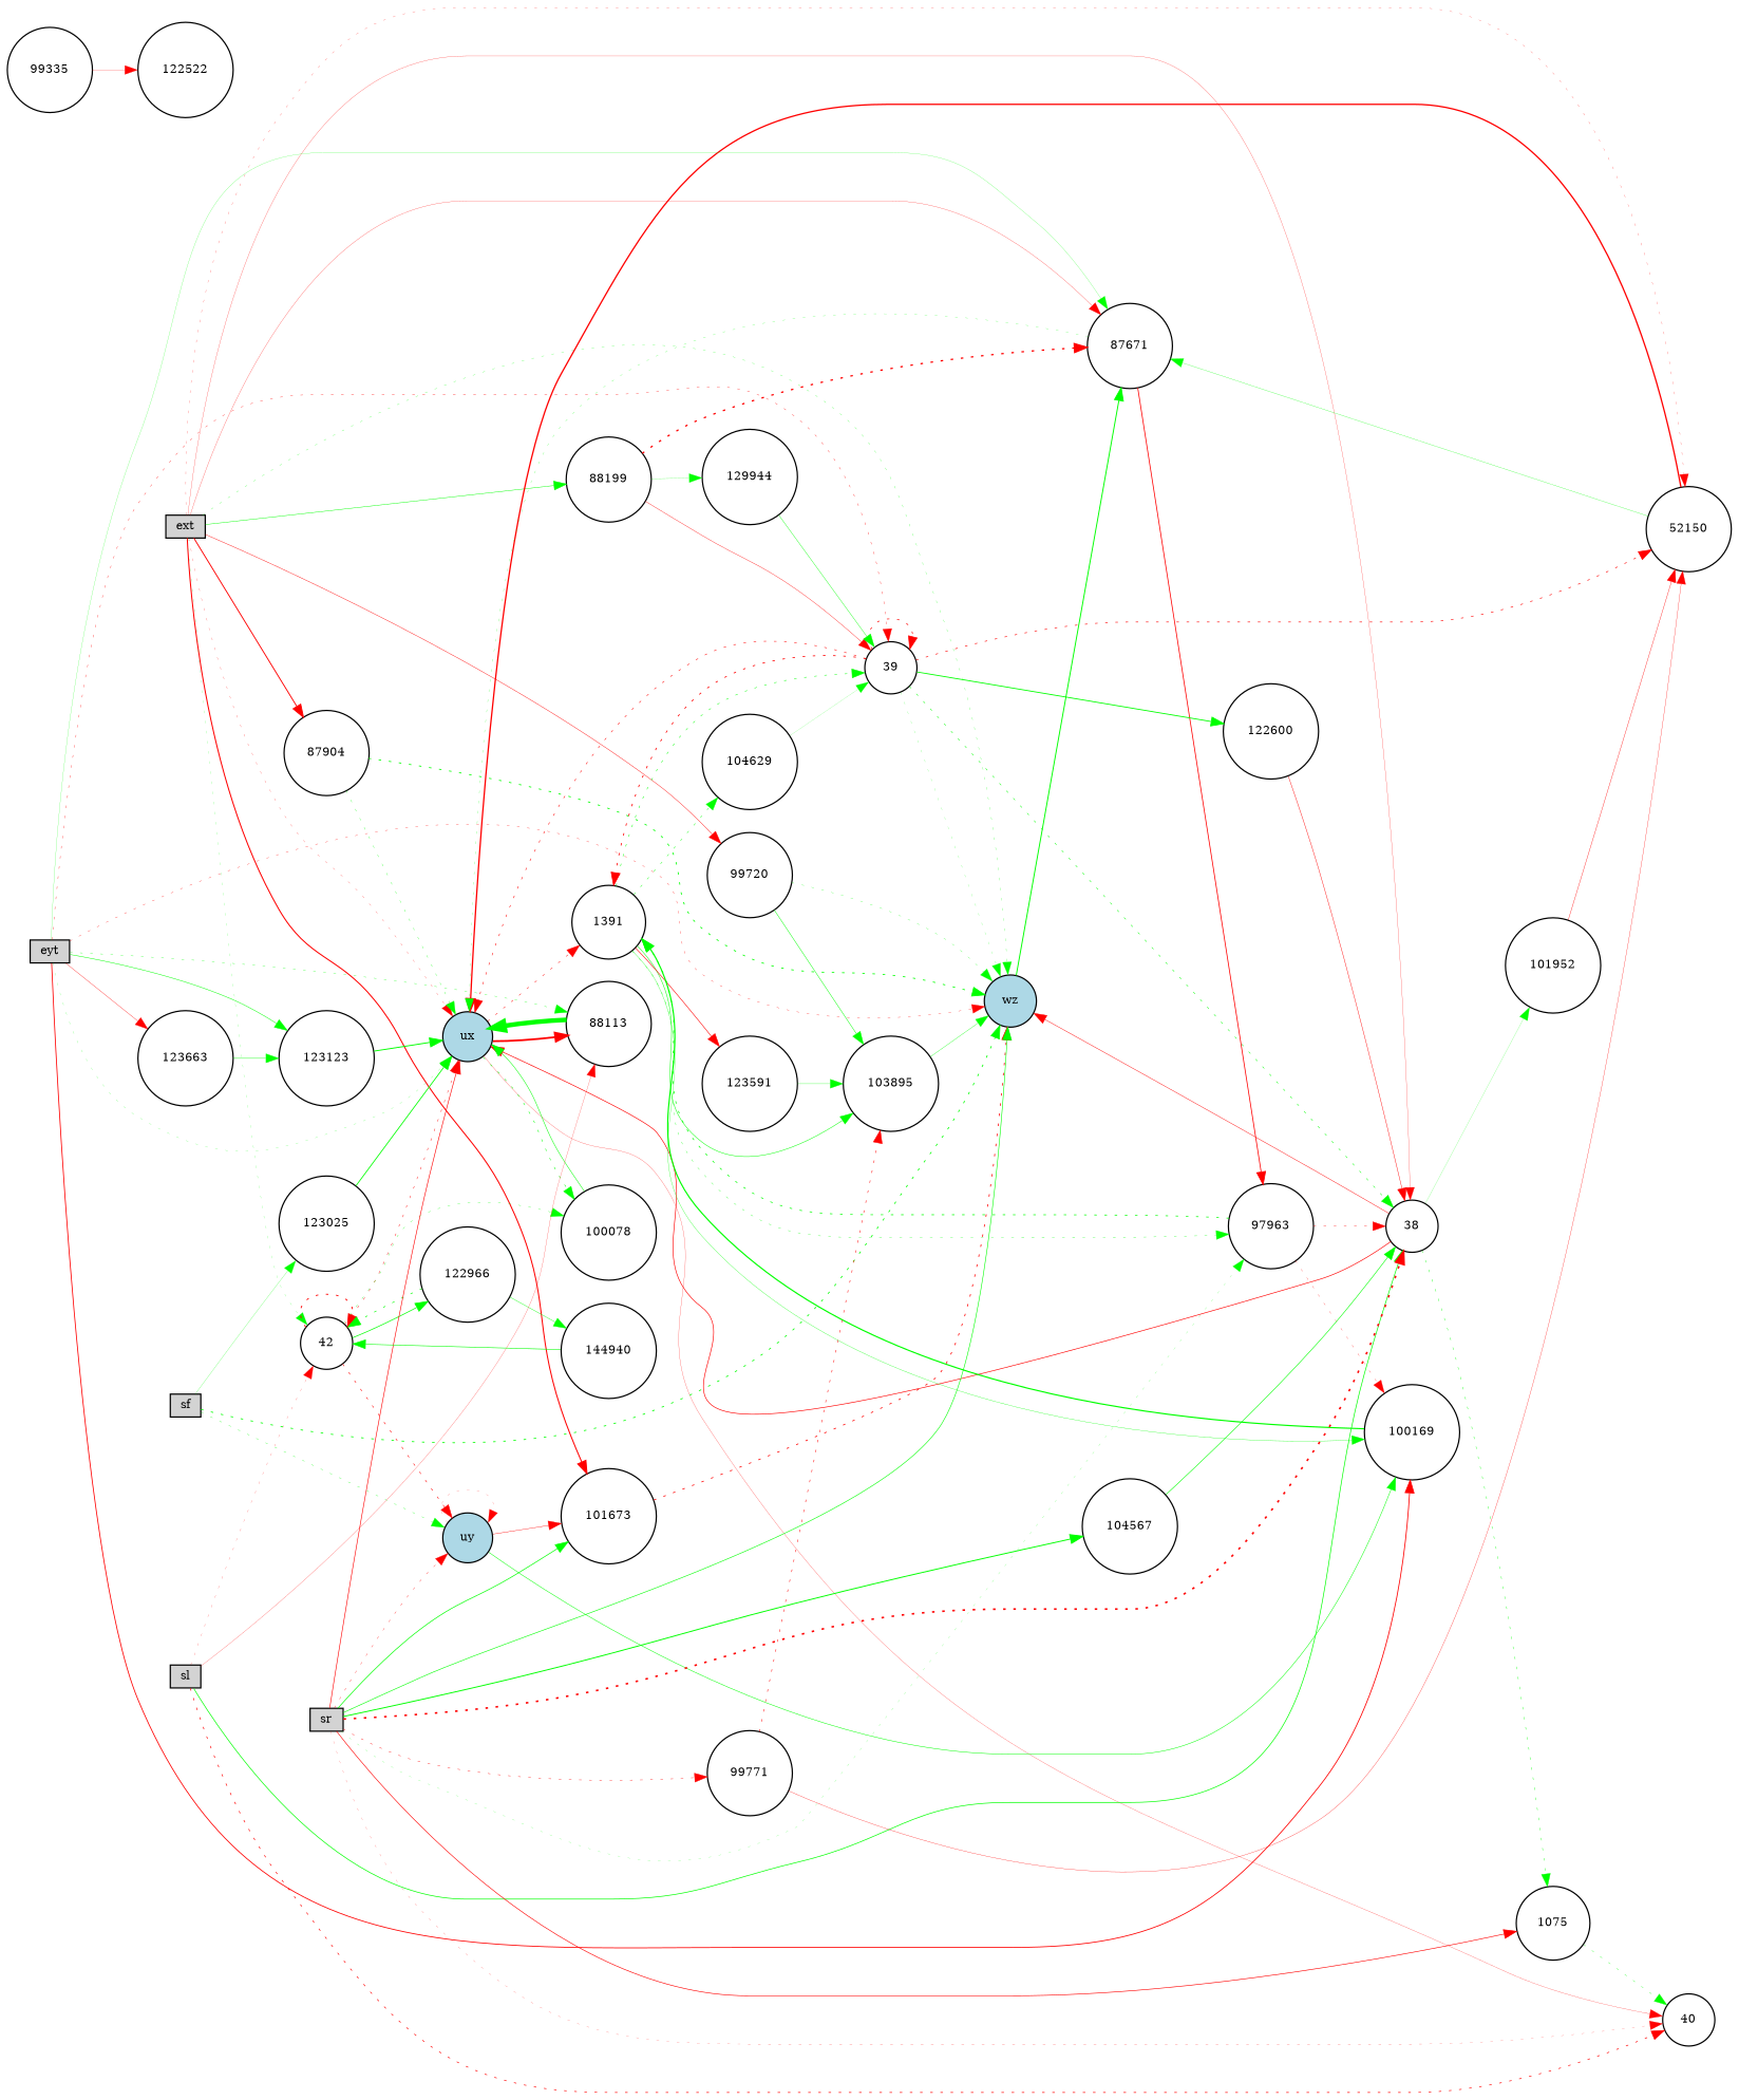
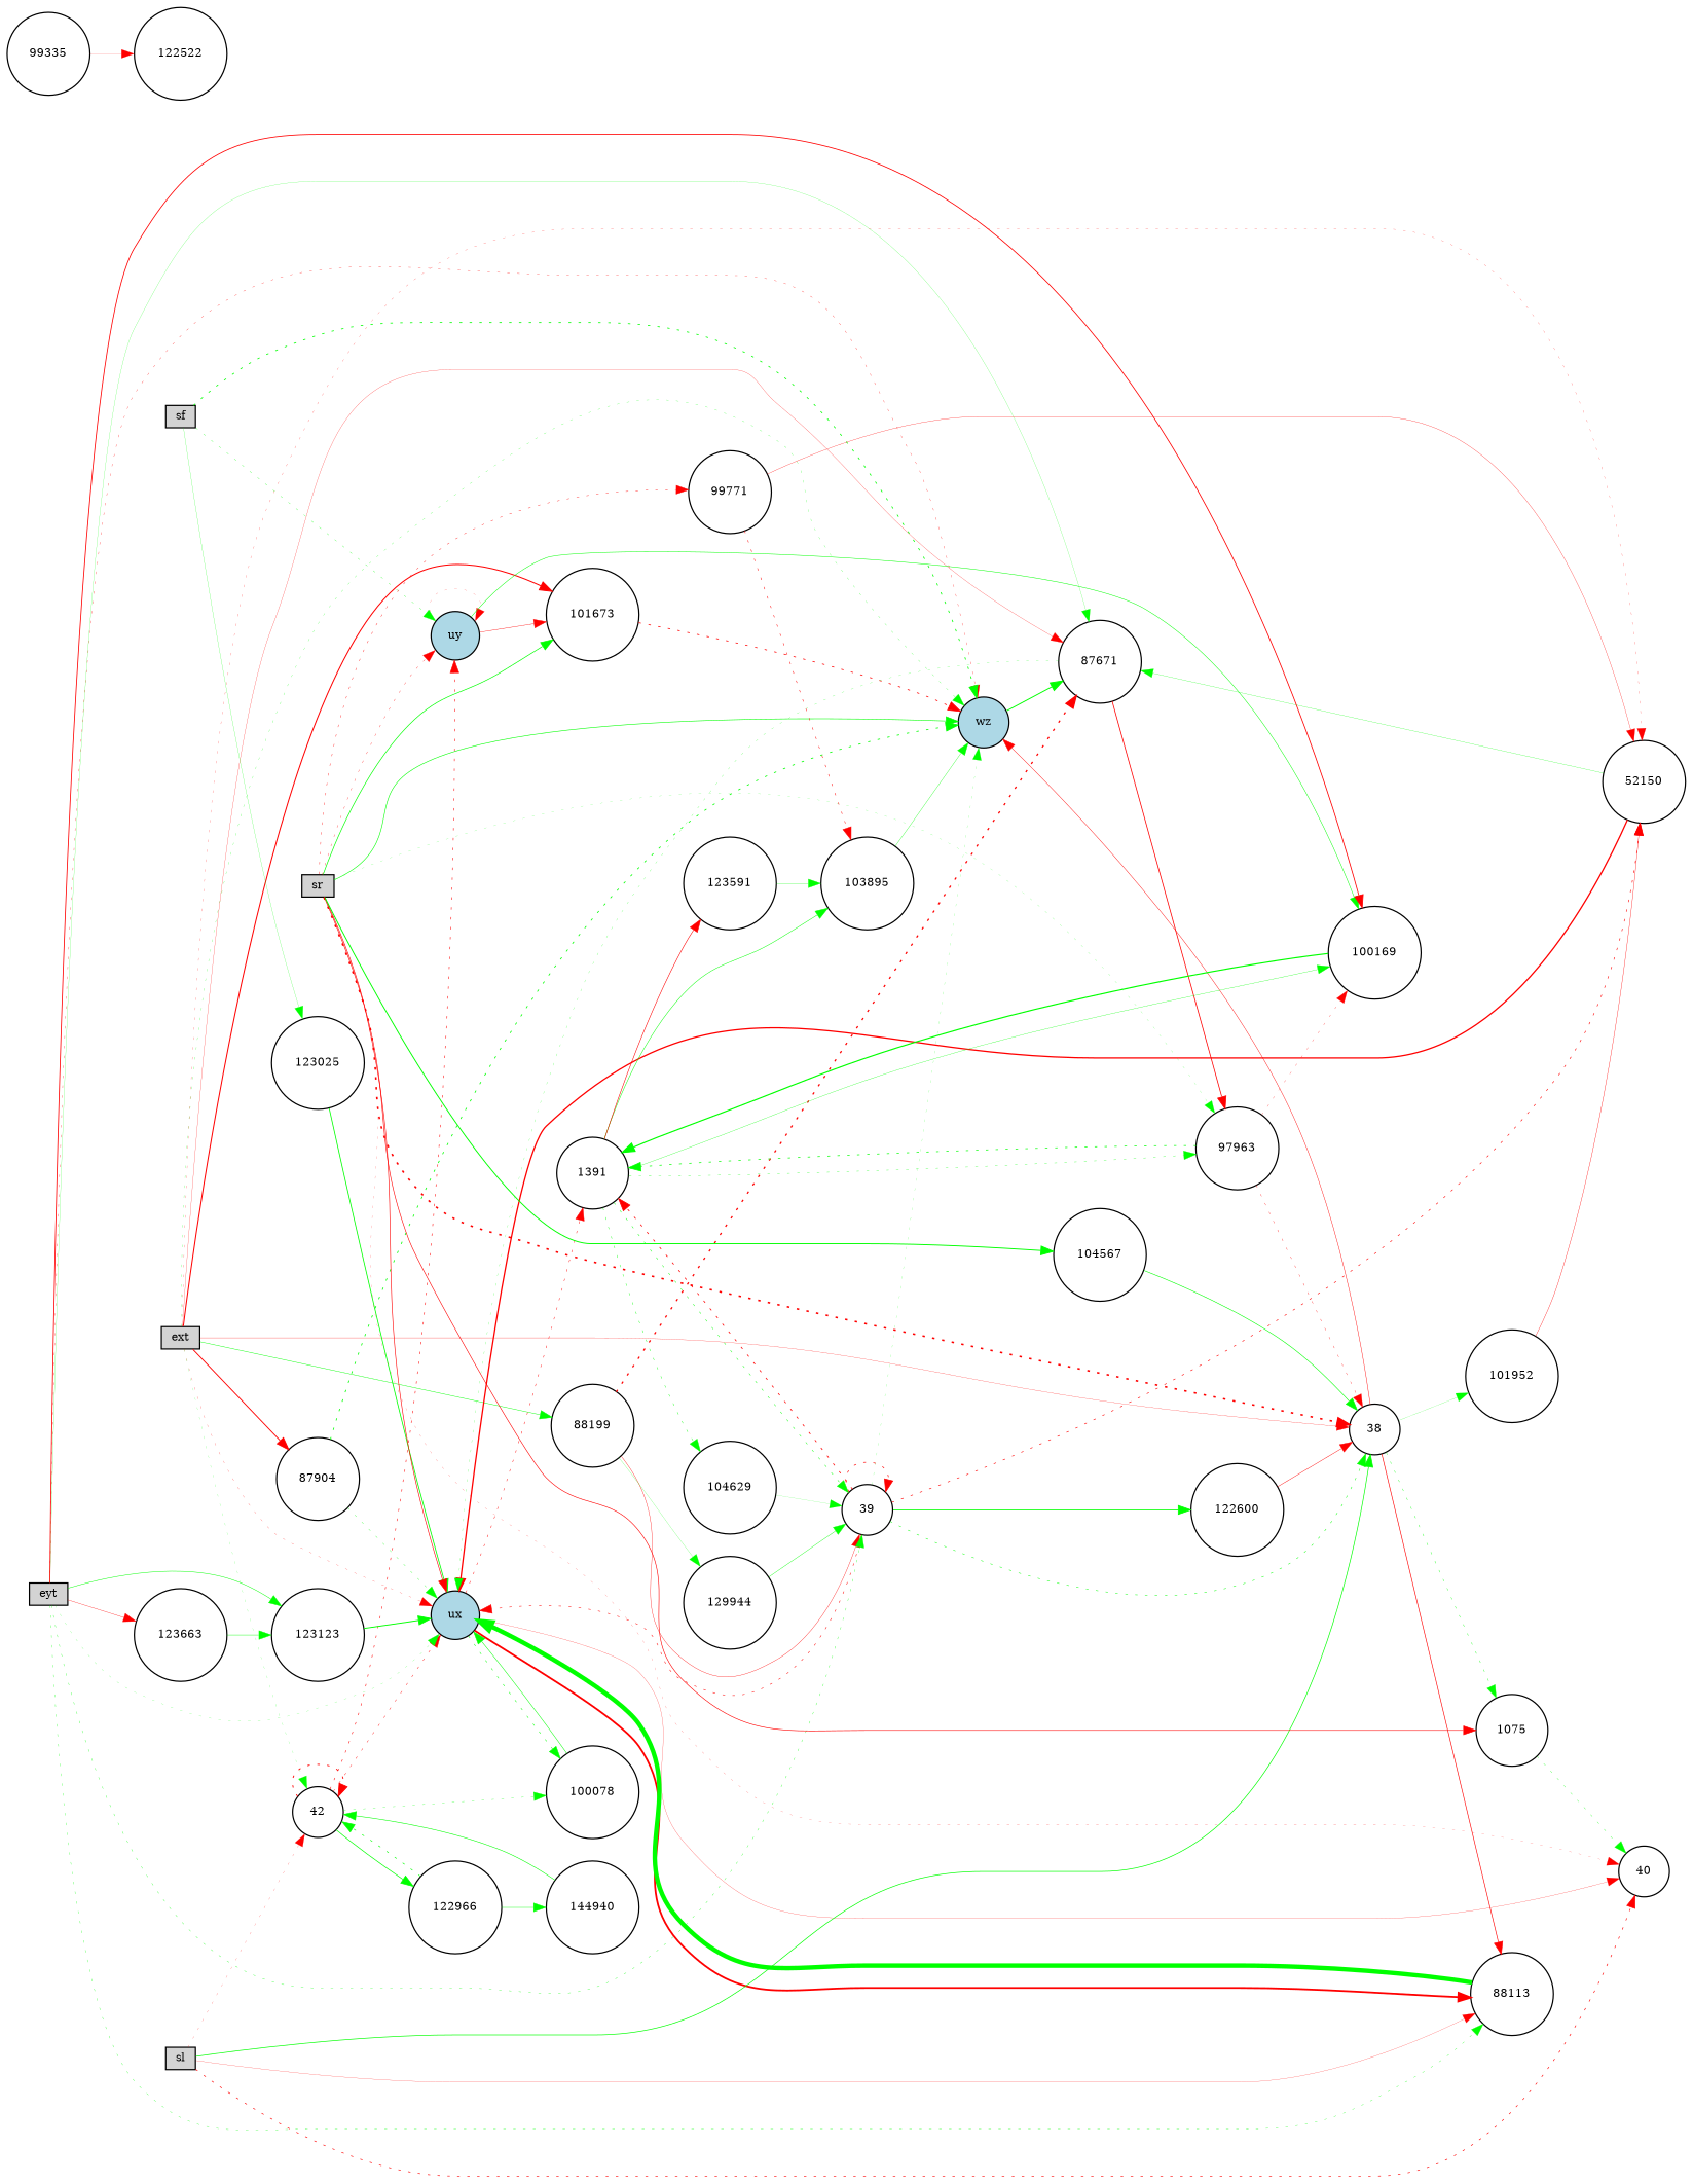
  digraph {
    rankdir=LR
    node [fillcolor=white fontsize=9 shape=circle style=filled]
    edge [color=green style=solid]
    ext [fillcolor=lightgray height=0.2 shape=box width=0.2]
    ux [fillcolor=lightblue height=0.2 width=0.2]
    wz [fillcolor=lightblue height=0.2 width=0.2]
-   99720 [height=0.2 width=0.2]
    88199 [height=0.2 width=0.2]
    38 [height=0.2 width=0.2]
    101673 [height=0.2 width=0.2]
    42 [height=0.2 width=0.2]
    52150 [height=0.2 width=0.2]
    87904 [height=0.2 width=0.2]
    87671 [height=0.2 width=0.2]
    88113 [height=0.2 width=0.2]
    40 [height=0.2 width=0.2]
    100078 [height=0.2 width=0.2]
    1391 [height=0.2 width=0.2]
    103895 [height=0.2 width=0.2]
    39 [height=0.2 width=0.2]
    129944 [height=0.2 width=0.2]
    1075 [height=0.2 width=0.2]
    101952 [height=0.2 width=0.2]
    uy [fillcolor=lightblue height=0.2 width=0.2]
    122966 [height=0.2 width=0.2]
    97963 [height=0.2 width=0.2]
    eyt [fillcolor=lightgray height=0.2 shape=box width=0.2]
    123663 [height=0.2 width=0.2]
    100169 [height=0.2 width=0.2]
    123123 [height=0.2 width=0.2]
    122600 [height=0.2 width=0.2]
    sf [fillcolor=lightgray height=0.2 shape=box width=0.2]
    123025 [height=0.2 width=0.2]
    sl [fillcolor=lightgray height=0.2 shape=box width=0.2]
    sr [fillcolor=lightgray height=0.2 shape=box width=0.2]
    104567 [height=0.2 width=0.2]
    99771 [height=0.2 width=0.2]
    104629 [height=0.2 width=0.2]
    123591 [height=0.2 width=0.2]
    99335 [height=0.2 width=0.2]
    122522 [height=0.2 width=0.2]
    144940 [height=0.2 width=0.2]
    ext -> ux [color=red penwidth=0.16322871316086524 style=dotted]
    ext -> wz [penwidth=0.18072185402865387 style=dotted]
-   ext -> 99720 [color=red penwidth=0.3241882931891629]
    ext -> 88199 [penwidth=0.3546953112762572]
    ext -> 38 [color=red penwidth=0.1795554595922914]
    ext -> 101673 [color=red penwidth=0.8388821186139572]
    ext -> 42 [penwidth=0.1294774630770714 style=dotted]
    ext -> 52150 [color=red penwidth=0.16266794726881473 style=dotted]
    ext -> 87904 [color=red penwidth=0.7457702623932598]
    ext -> 87671 [color=red penwidth=0.18456307838188757]
    ux -> 88113 [color=red penwidth=1.482181732365385]
    ux -> 40 [color=red penwidth=0.174681742240173]
    ux -> 100078 [penwidth=0.4046525378020711 style=dotted]
    ux -> 1391 [color=red penwidth=0.36412147544689055 style=dotted]
    wz -> 87671 [penwidth=0.7682756701757961]
-   99720 -> wz [penwidth=0.19122894447965416 style=dotted]
-   99720 -> 103895 [penwidth=0.37545616759528055]
    88199 -> 87671 [color=red penwidth=1.0488022830534098 style=dotted]
    88199 -> 39 [color=red penwidth=0.28023426535572304]
    88199 -> 129944 [penwidth=0.1473796281235107]
-   38 -> ux [color=red penwidth=0.5145245069980052]
+   38 -> 88113 [color=red penwidth=0.5145245069980052]
    38 -> wz [color=red penwidth=0.34523212229269196]
    38 -> 1075 [penwidth=0.2983627904015262 style=dotted]
    38 -> 101952 [penwidth=0.1311404821215364]
    101673 -> wz [color=red penwidth=0.6144492174675998 style=dotted]
    42 -> ux [color=red penwidth=0.3321111493699241 style=dotted]
    42 -> 42 [color=red penwidth=0.7229889902104354 style=dotted]
    42 -> 100078 [penwidth=0.22282519553443705 style=dotted]
    42 -> uy [color=red penwidth=0.4453859155257418 style=dotted]
    42 -> 122966 [penwidth=0.557237028627269]
    52150 -> ux [color=red penwidth=1.0586825168690934]
    52150 -> 87671 [penwidth=0.20221993370257307]
    87904 -> ux [penwidth=0.22596705659536603 style=dotted]
    87904 -> wz [penwidth=0.648015660798837 style=dotted]
    87671 -> ux [penwidth=0.16199344779278696 style=dotted]
    87671 -> 97963 [color=red penwidth=0.6328104590556239]
    88113 -> ux [penwidth=3.6357814917528275]
    100078 -> ux [penwidth=0.40474729988334457]
    1391 -> 103895 [penwidth=0.39079966733627836]
    1391 -> 39 [penwidth=0.37558317071172365 style=dotted]
    1391 -> 97963 [penwidth=0.23793592944689984 style=dotted]
    1391 -> 100169 [penwidth=0.23716773853701312]
    1391 -> 104629 [penwidth=0.32214034663593766 style=dotted]
    1391 -> 123591 [color=red penwidth=0.45567743686176176]
    103895 -> wz [penwidth=0.2585474581897363]
    39 -> ux [color=red penwidth=0.4170072636585187 style=dotted]
    39 -> wz [penwidth=0.12796268960056986 style=dotted]
    39 -> 38 [penwidth=0.393153071737088 style=dotted]
    39 -> 52150 [color=red penwidth=0.4966003362320879 style=dotted]
    39 -> 1391 [color=red penwidth=0.6304108127292275 style=dotted]
    39 -> 39 [color=red penwidth=0.540045907486809 style=dotted]
    39 -> 122600 [penwidth=0.6849033708078032]
    129944 -> 39 [penwidth=0.305934131301533]
    1075 -> 40 [penwidth=0.24044600851818987 style=dotted]
    101952 -> 52150 [color=red penwidth=0.28246832296476754]
    uy -> 101673 [color=red penwidth=0.30219888383135796]
    uy -> uy [color=red penwidth=0.12566602598035473 style=dotted]
    uy -> 100169 [penwidth=0.3933218143265802]
    122966 -> 42 [penwidth=0.510756598062718 style=dotted]
    122966 -> 144940 [penwidth=0.30000000000000004]
    97963 -> 38 [color=red penwidth=0.2616643372884478 style=dotted]
    97963 -> 1391 [penwidth=0.5696342004756039 style=dotted]
    97963 -> 100169 [color=red penwidth=0.19378821219840642 style=dotted]
    eyt -> ux [penwidth=0.13553374076851485 style=dotted]
    eyt -> wz [color=red penwidth=0.22669014170225218 style=dotted]
    eyt -> 87671 [penwidth=0.15293723514723911]
    eyt -> 88113 [penwidth=0.2374392608047414 style=dotted]
-   eyt -> 39 [color=red penwidth=0.255123795762103 style=dotted]
+   eyt -> 39 [penwidth=0.255123795762103 style=dotted]
    eyt -> 123663 [color=red penwidth=0.25645910958722423]
    eyt -> 100169 [color=red penwidth=0.6607360317547499]
    eyt -> 123123 [penwidth=0.38300154176168455]
    123663 -> 123123 [penwidth=0.2849984076507636]
    100169 -> 1391 [penwidth=0.9517416491774303]
    123123 -> ux [penwidth=0.7644154534911697]
    122600 -> 38 [color=red penwidth=0.33737354841878864]
    sf -> wz [penwidth=0.6383808403876297 style=dotted]
    sf -> uy [penwidth=0.22187457656992404 style=dotted]
    sf -> 123025 [penwidth=0.16297065638035568]
    123025 -> ux [penwidth=0.6608814197216366]
    sl -> 38 [penwidth=0.5550042641630666]
    sl -> 42 [color=red penwidth=0.1430091807529042 style=dotted]
    sl -> 88113 [color=red penwidth=0.16374334070069196]
    sl -> 40 [color=red penwidth=0.5226338184483531 style=dotted]
    sr -> ux [color=red penwidth=0.49074049889708005]
    sr -> wz [penwidth=0.46865999578104867]
    sr -> 38 [color=red penwidth=1.321724380338752 style=dotted]
    sr -> 101673 [penwidth=0.5492707798151254]
    sr -> 40 [color=red penwidth=0.13067463841793556 style=dotted]
    sr -> 1075 [color=red penwidth=0.48899658329266593]
    sr -> uy [color=red penwidth=0.24681490043072626 style=dotted]
    sr -> 97963 [penwidth=0.12757692619561817 style=dotted]
    sr -> 104567 [penwidth=0.7717210104673629]
    sr -> 99771 [color=red penwidth=0.3010500251383399 style=dotted]
    104567 -> 38 [penwidth=0.4622581687078804]
    99771 -> 52150 [color=red penwidth=0.22970958732638985]
    99771 -> 103895 [color=red penwidth=0.4031289105811615 style=dotted]
    104629 -> 39 [penwidth=0.10442930448756665]
    123591 -> 103895 [penwidth=0.22294838299136288]
    99335 -> 122522 [color=red penwidth=0.13215499710706685]
    144940 -> 42 [penwidth=0.4485725549675602]
  }
